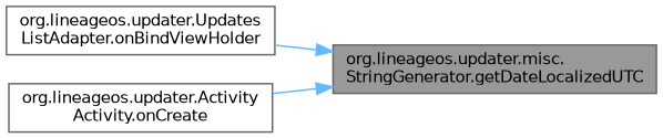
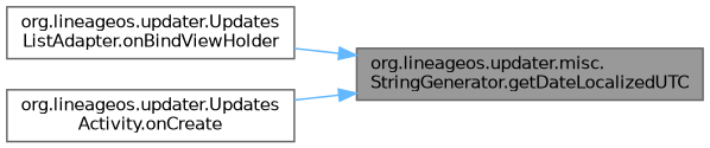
  digraph {
    rankdir=RL
    node [color=grey40 fillcolor=white fontname=Helvetica fontsize=10 shape=box style=filled]
    edge [color=steelblue1 dir=back fontname=Helvetica fontsize=10 labelfontname=Helvetica labelfontsize=10 style=solid]
    n1 [color=gray40 fillcolor=grey60 fontcolor=black height=0.2 label="org.lineageos.updater.misc.\lStringGenerator.getDateLocalizedUTC" width=0.4]
    n2 [height=0.2 label="org.lineageos.updater.Updates\lListAdapter.onBindViewHolder" width=0.4]
-   n3 [height=0.2 label="org.lineageos.updater.Activity\lActivity.onCreate" width=0.4]
+   n3 [height=0.2 label="org.lineageos.updater.Updates\lActivity.onCreate" width=0.4]
    n1 -> n2
    n1 -> n3
  }
